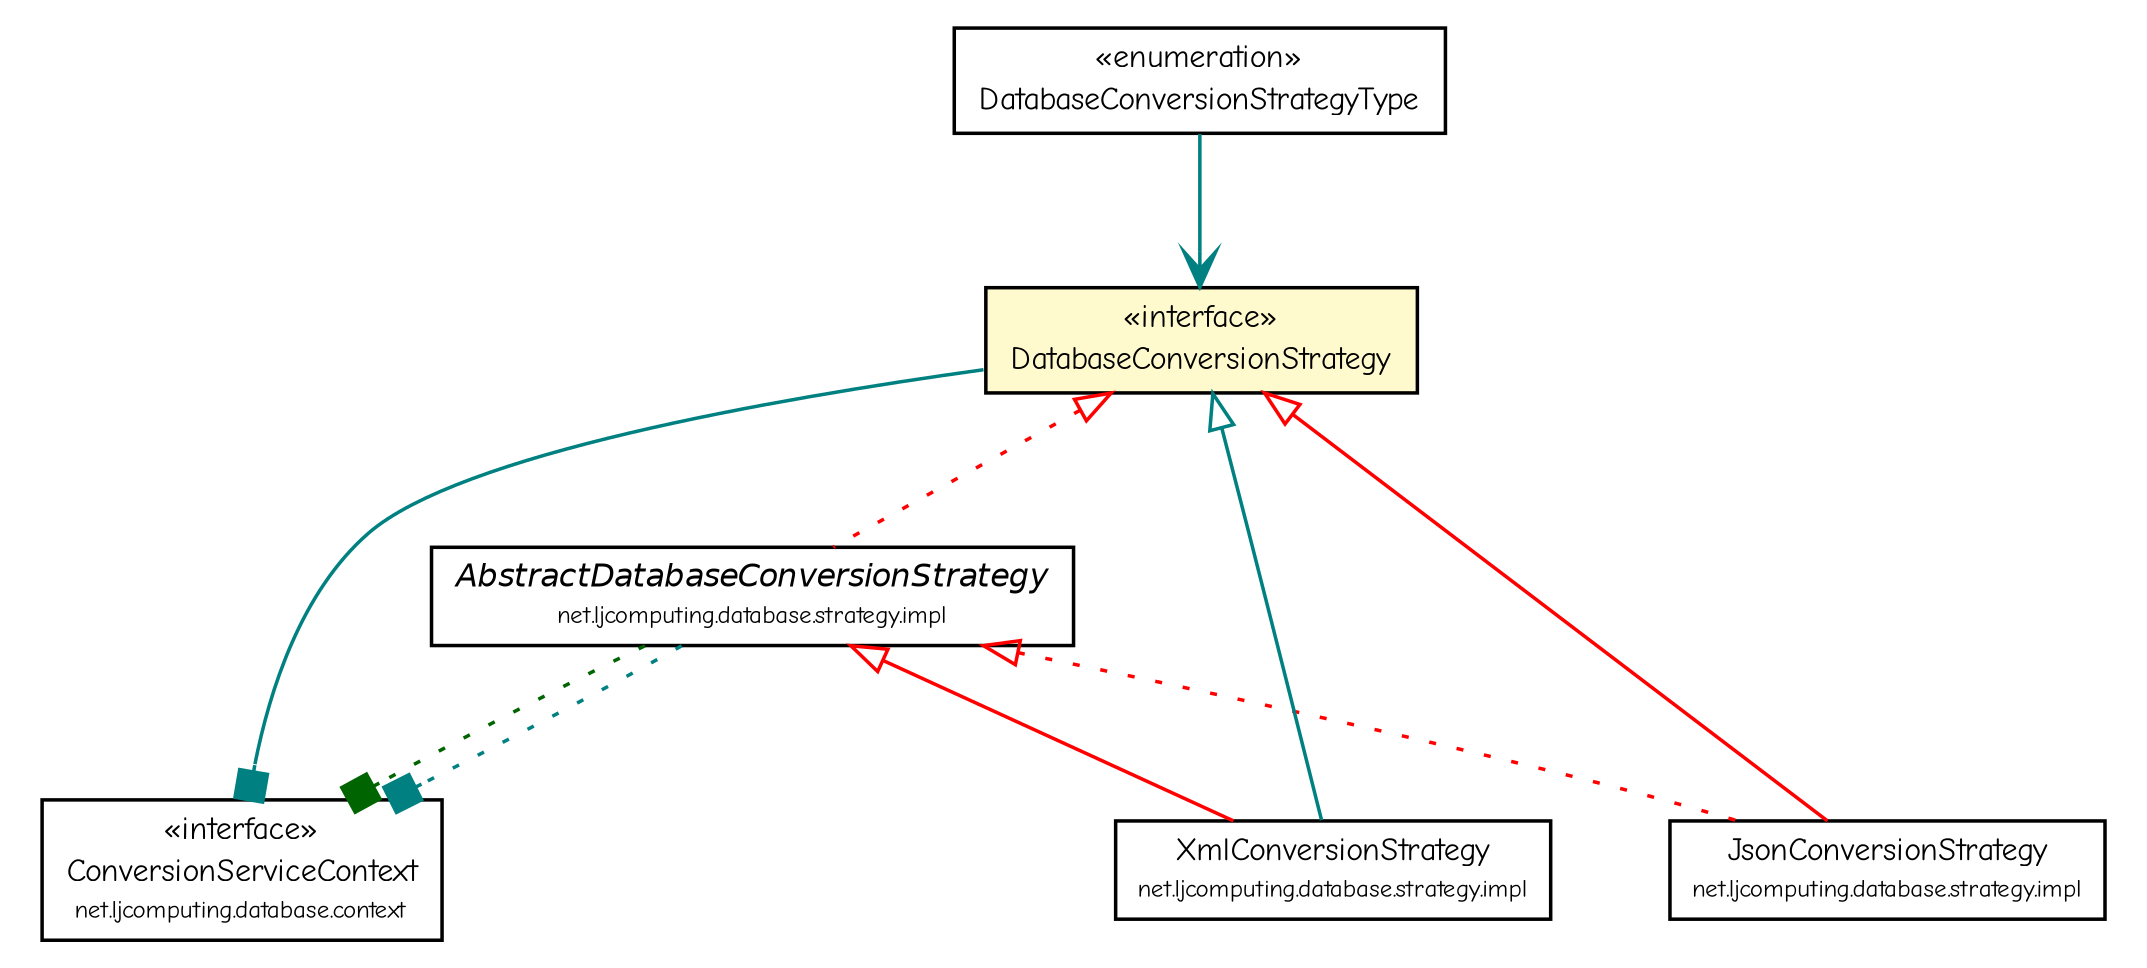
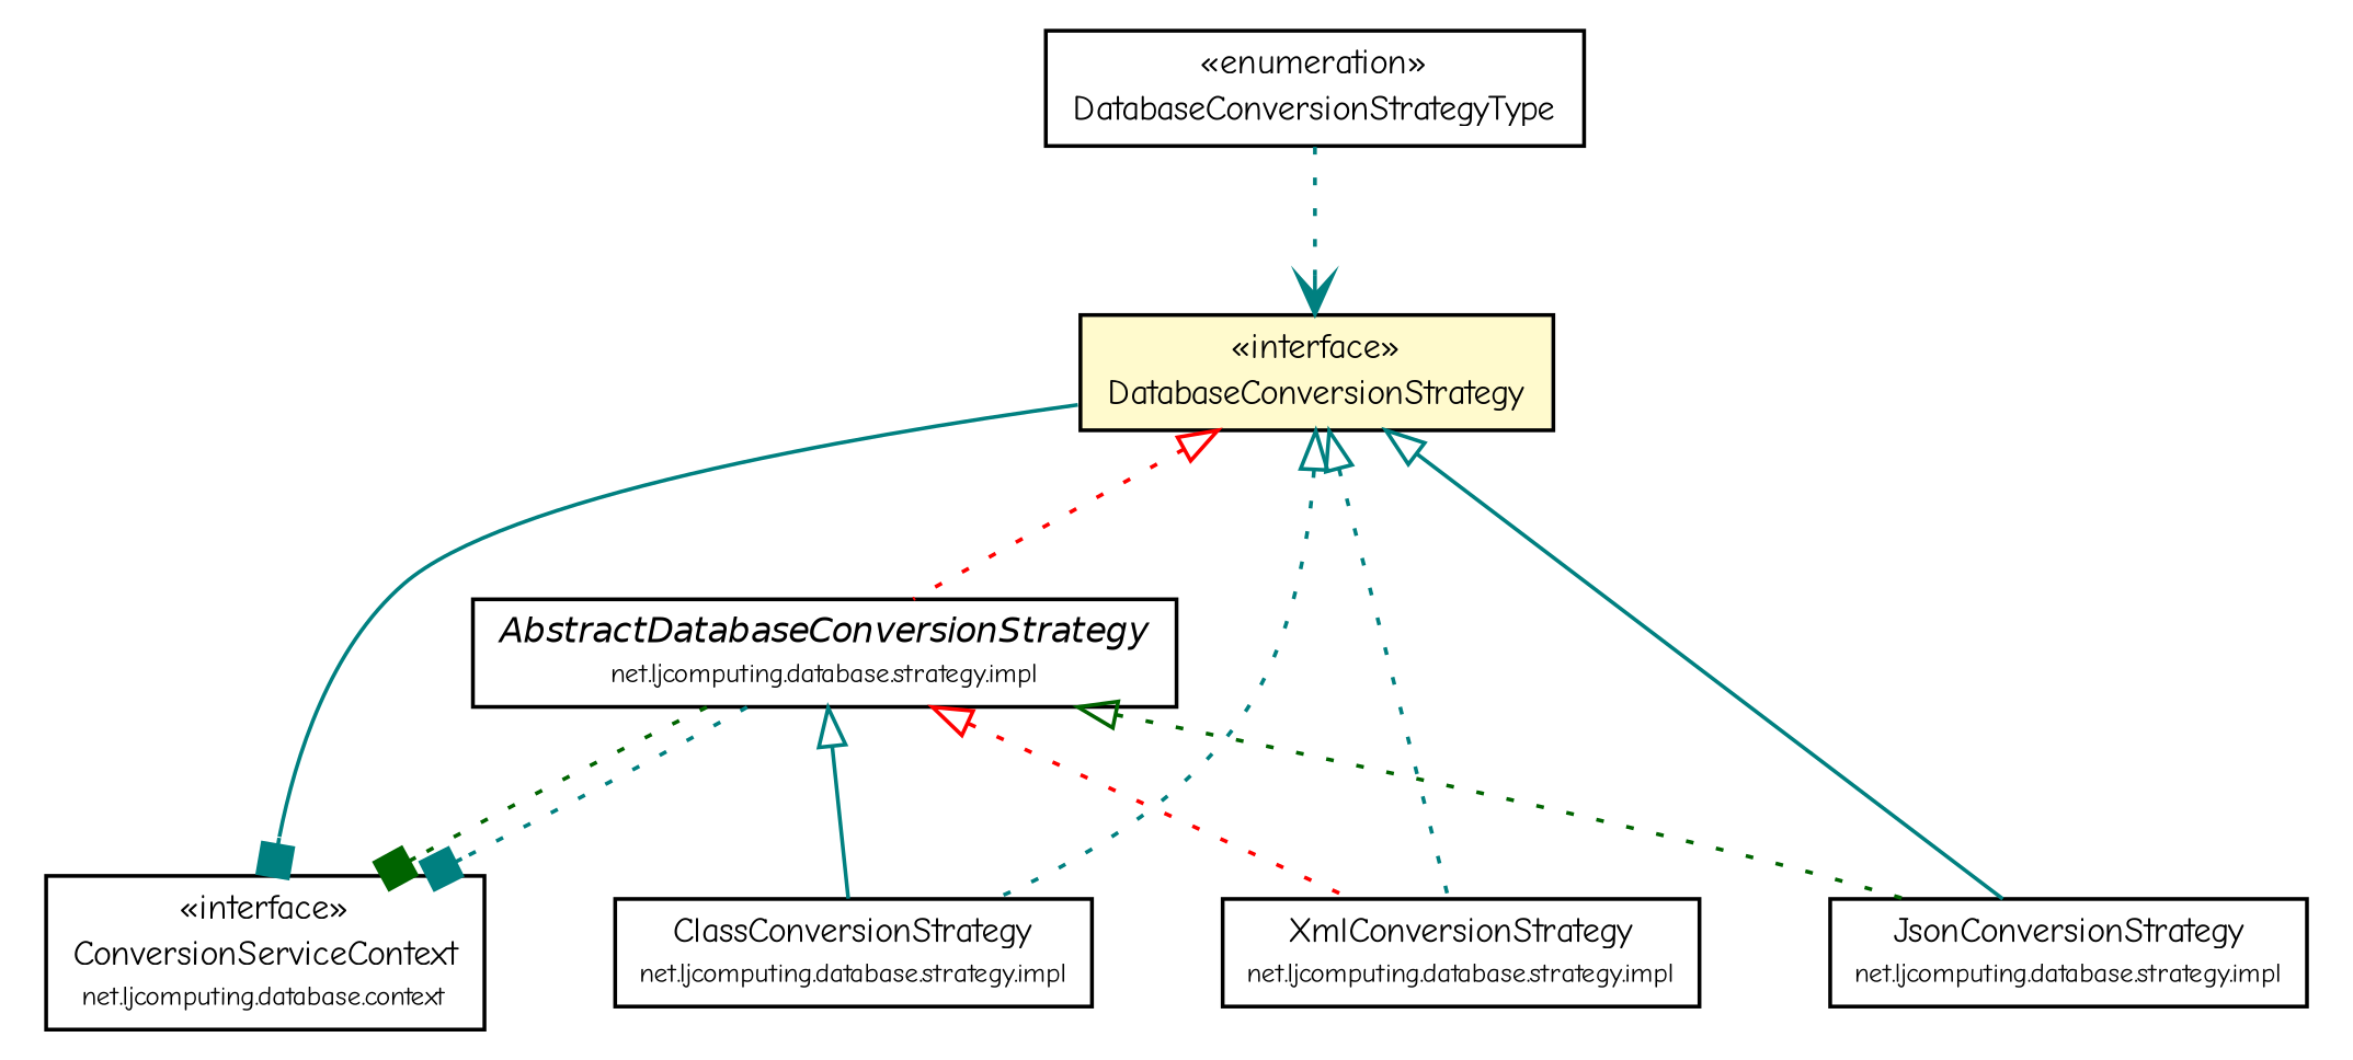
  digraph {
    fontname="Comic Neue"
    nodesep=0.25
    ranksep=0.5
    node [fontcolor=black fontname="Comic Neue" fontsize=9.0 shape=plaintext]
    edge [color=teal fontname="Comic Neue" fontsize=10 headport=p labelfontname=Helvetica labelfontsize=10 style=dotted tailport=p arrowtail=empty dir=back]
    n1 [label=<<table title="net.ljcomputing.database.context.ConversionServiceContext" border="0" cellborder="1" cellspacing="0" cellpadding="2" port="p" href="../context/ConversionServiceContext.html"> 		<tr><td><table border="0" cellspacing="0" cellpadding="1"> <tr><td align="center" balign="center"> &#171;interface&#187; </td></tr> <tr><td align="center" balign="center"> ConversionServiceContext </td></tr> <tr><td align="center" balign="center"><font point-size="7.0"> net.ljcomputing.database.context </font></td></tr> 		</table></td></tr> 		</table>>]
    n2 [label=<<table title="net.ljcomputing.database.strategy.impl.AbstractDatabaseConversionStrategy" border="0" cellborder="1" cellspacing="0" cellpadding="2" port="p" href="./impl/AbstractDatabaseConversionStrategy.html"> 		<tr><td><table border="0" cellspacing="0" cellpadding="1"> <tr><td align="center" balign="center"><font face="Helvetica-Oblique"> AbstractDatabaseConversionStrategy </font></td></tr> <tr><td align="center" balign="center"><font point-size="7.0"> net.ljcomputing.database.strategy.impl </font></td></tr> 		</table></td></tr> 		</table>>]
+   n3 [label=<<table title="net.ljcomputing.database.strategy.impl.ClassConversionStrategy" border="0" cellborder="1" cellspacing="0" cellpadding="2" port="p" href="./impl/ClassConversionStrategy.html"> 		<tr><td><table border="0" cellspacing="0" cellpadding="1"> <tr><td align="center" balign="center"> ClassConversionStrategy </td></tr> <tr><td align="center" balign="center"><font point-size="7.0"> net.ljcomputing.database.strategy.impl </font></td></tr> 		</table></td></tr> 		</table>>]
    n4 [label=<<table title="net.ljcomputing.database.strategy.impl.XmlConversionStrategy" border="0" cellborder="1" cellspacing="0" cellpadding="2" port="p" href="./impl/XmlConversionStrategy.html"> 		<tr><td><table border="0" cellspacing="0" cellpadding="1"> <tr><td align="center" balign="center"> XmlConversionStrategy </td></tr> <tr><td align="center" balign="center"><font point-size="7.0"> net.ljcomputing.database.strategy.impl </font></td></tr> 		</table></td></tr> 		</table>>]
    n5 [label=<<table title="net.ljcomputing.database.strategy.impl.JsonConversionStrategy" border="0" cellborder="1" cellspacing="0" cellpadding="2" port="p" href="./impl/JsonConversionStrategy.html"> 		<tr><td><table border="0" cellspacing="0" cellpadding="1"> <tr><td align="center" balign="center"> JsonConversionStrategy </td></tr> <tr><td align="center" balign="center"><font point-size="7.0"> net.ljcomputing.database.strategy.impl </font></td></tr> 		</table></td></tr> 		</table>>]
    n6 [label=<<table title="net.ljcomputing.database.strategy.DatabaseConversionStrategy" border="0" cellborder="1" cellspacing="0" cellpadding="2" port="p" bgcolor="lemonChiffon" href="./DatabaseConversionStrategy.html"> 		<tr><td><table border="0" cellspacing="0" cellpadding="1"> <tr><td align="center" balign="center"> &#171;interface&#187; </td></tr> <tr><td align="center" balign="center"> DatabaseConversionStrategy </td></tr> 		</table></td></tr> 		</table>>]
    n7 [label=<<table title="net.ljcomputing.database.strategy.DatabaseConversionStrategyType" border="0" cellborder="1" cellspacing="0" cellpadding="2" port="p" href="./DatabaseConversionStrategyType.html"> 		<tr><td><table border="0" cellspacing="0" cellpadding="1"> <tr><td align="center" balign="center"> &#171;enumeration&#187; </td></tr> <tr><td align="center" balign="center"> DatabaseConversionStrategyType </td></tr> 		</table></td></tr> 		</table>>]
    n2 -> n1 [arrowhead=box color=darkgreen fontcolor=black fontsize=10.0 arrowtail="" dir=""]
    n2 -> n1 [arrowhead=box fontcolor=black fontsize=10.0 arrowtail="" dir=""]
-   n2 -> n4 [color=red style=solid]
-   n2 -> n5 [color=red]
+   n2 -> n3 [style=solid]
+   n2 -> n4 [color=red]
+   n2 -> n5 [color=darkgreen]
    n6 -> n1 [arrowhead=box fontcolor=black fontsize=10.0 style=solid arrowtail="" dir=""]
    n6 -> n2 [color=red]
-   n6 -> n4 [style=solid]
-   n6 -> n5 [color=red style=solid]
-   n7 -> n6 [arrowhead=vee fontcolor=black fontsize=10.0 style=solid arrowtail="" dir=""]
+   n6 -> n3
+   n6 -> n4
+   n6 -> n5 [style=solid]
+   n7 -> n6 [arrowhead=vee fontcolor=black fontsize=10.0 arrowtail="" dir=""]
  }
